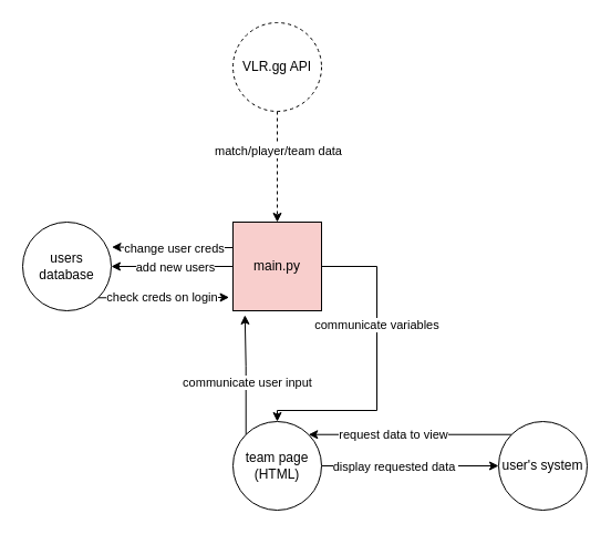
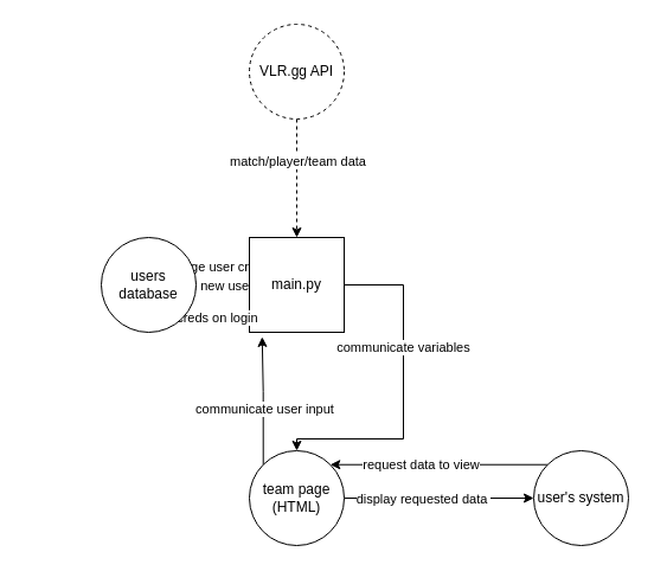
  <mxCell id="0" />
  <mxCell id="1" parent="0" />
  <mxCell id="2" style="edgeStyle=orthogonalEdgeStyle;rounded=0;orthogonalLoop=1;jettySize=auto;html=1;entryX=0.5;entryY=0;entryDx=0;entryDy=0;" edge="1" parent="1" source="8" target="19"><mxGeometry relative="1" as="geometry"><Array as="points"><mxPoint x="340" y="240" /><mxPoint x="340" y="370" /><mxPoint x="250" y="370" /></Array></mxGeometry></mxCell>
  <mxCell id="3" value="communicate variables" style="edgeLabel;html=1;align=center;verticalAlign=middle;resizable=0;points=[];" vertex="1" connectable="0" parent="2"><mxGeometry x="-0.269" y="-1" relative="1" as="geometry"><mxPoint as="offset" /></mxGeometry></mxCell>
  <mxCell id="4" style="edgeStyle=orthogonalEdgeStyle;rounded=0;orthogonalLoop=1;jettySize=auto;html=1;entryX=1;entryY=0.5;entryDx=0;entryDy=0;" edge="1" parent="1" source="8" target="11"><mxGeometry relative="1" as="geometry" /></mxCell>
  <mxCell id="5" value="add new users" style="edgeLabel;html=1;align=center;verticalAlign=middle;resizable=0;points=[];" vertex="1" connectable="0" parent="4"><mxGeometry x="-0.229" y="3" relative="1" as="geometry"><mxPoint x="-11" y="-3" as="offset" /></mxGeometry></mxCell>
  <mxCell id="6" style="edgeStyle=orthogonalEdgeStyle;rounded=0;orthogonalLoop=1;jettySize=auto;html=1;entryX=1.007;entryY=0.282;entryDx=0;entryDy=0;entryPerimeter=0;" edge="1" parent="1" source="8" target="11"><mxGeometry relative="1" as="geometry"><Array as="points"><mxPoint x="190" y="223" /><mxPoint x="190" y="223" /></Array></mxGeometry></mxCell>
  <mxCell id="7" value="change user creds" style="edgeLabel;html=1;align=center;verticalAlign=middle;resizable=0;points=[];" vertex="1" connectable="0" parent="6"><mxGeometry x="-0.269" y="1" relative="1" as="geometry"><mxPoint x="-13" as="offset" /></mxGeometry></mxCell>
- <mxCell id="8" value="main.py" style="whiteSpace=wrap;html=1;aspect=fixed;fillColor=#f8cecc;" vertex="1" parent="1"><mxGeometry x="210" y="200" width="80" height="80" as="geometry" /></mxCell>
+ <mxCell id="8" value="main.py" style="whiteSpace=wrap;html=1;aspect=fixed;" vertex="1" parent="1"><mxGeometry x="210" y="200" width="80" height="80" as="geometry" /></mxCell>
  <mxCell id="9" style="edgeStyle=orthogonalEdgeStyle;rounded=0;orthogonalLoop=1;jettySize=auto;html=1;exitX=1;exitY=1;exitDx=0;exitDy=0;entryX=-0.043;entryY=0.849;entryDx=0;entryDy=0;entryPerimeter=0;" edge="1" parent="1" source="11" target="8"><mxGeometry relative="1" as="geometry" /></mxCell>
  <mxCell id="10" value="check creds on login" style="edgeLabel;html=1;align=center;verticalAlign=middle;resizable=0;points=[];" vertex="1" connectable="0" parent="9"><mxGeometry x="0.349" relative="1" as="geometry"><mxPoint x="-22" as="offset" /></mxGeometry></mxCell>
- <mxCell id="11" value="users database" style="ellipse;whiteSpace=wrap;html=1;aspect=fixed;" vertex="1" parent="1"><mxGeometry x="20" y="200" width="80" height="80" as="geometry" /></mxCell>
+ <mxCell id="11" value="users database" style="ellipse;whiteSpace=wrap;html=1;aspect=fixed;" vertex="1" parent="1"><mxGeometry x="85" y="200" width="80" height="80" as="geometry" /></mxCell>
  <mxCell id="12" style="edgeStyle=orthogonalEdgeStyle;rounded=0;orthogonalLoop=1;jettySize=auto;html=1;exitX=0.5;exitY=1;exitDx=0;exitDy=0;entryX=0.5;entryY=0;entryDx=0;entryDy=0;dashed=1;" edge="1" parent="1" source="14" target="8"><mxGeometry relative="1" as="geometry" /></mxCell>
  <mxCell id="13" value="match/player/team data" style="edgeLabel;html=1;align=center;verticalAlign=middle;resizable=0;points=[];" vertex="1" connectable="0" parent="12"><mxGeometry x="-0.291" relative="1" as="geometry"><mxPoint as="offset" /></mxGeometry></mxCell>
  <mxCell id="14" value="VLR.gg API" style="ellipse;whiteSpace=wrap;html=1;aspect=fixed;dashed=1;" vertex="1" parent="1"><mxGeometry x="210" y="20" width="80" height="80" as="geometry" /></mxCell>
  <mxCell id="15" style="edgeStyle=orthogonalEdgeStyle;rounded=0;orthogonalLoop=1;jettySize=auto;html=1;" edge="1" parent="1" source="19" target="22"><mxGeometry relative="1" as="geometry" /></mxCell>
  <mxCell id="16" value="display requested data&amp;nbsp;" style="edgeLabel;html=1;align=center;verticalAlign=middle;resizable=0;points=[];" vertex="1" connectable="0" parent="15"><mxGeometry x="-0.254" y="-3" relative="1" as="geometry"><mxPoint x="6" y="-3" as="offset" /></mxGeometry></mxCell>
  <mxCell id="17" style="edgeStyle=orthogonalEdgeStyle;rounded=0;orthogonalLoop=1;jettySize=auto;html=1;exitX=0;exitY=0;exitDx=0;exitDy=0;entryX=0.135;entryY=1.049;entryDx=0;entryDy=0;entryPerimeter=0;" edge="1" parent="1" source="19" target="8"><mxGeometry relative="1" as="geometry" /></mxCell>
  <mxCell id="18" value="communicate user input" style="edgeLabel;html=1;align=center;verticalAlign=middle;resizable=0;points=[];" vertex="1" connectable="0" parent="17"><mxGeometry x="-0.128" y="-1" relative="1" as="geometry"><mxPoint as="offset" /></mxGeometry></mxCell>
  <mxCell id="19" value="team page (HTML)" style="ellipse;whiteSpace=wrap;html=1;aspect=fixed;" vertex="1" parent="1"><mxGeometry x="210" y="380" width="80" height="80" as="geometry" /></mxCell>
  <mxCell id="20" style="edgeStyle=orthogonalEdgeStyle;rounded=0;orthogonalLoop=1;jettySize=auto;html=1;exitX=0;exitY=0;exitDx=0;exitDy=0;entryX=1;entryY=0;entryDx=0;entryDy=0;" edge="1" parent="1" source="22" target="19"><mxGeometry relative="1" as="geometry" /></mxCell>
  <mxCell id="21" value="request data to view" style="edgeLabel;html=1;align=center;verticalAlign=middle;resizable=0;points=[];" vertex="1" connectable="0" parent="20"><mxGeometry x="0.166" relative="1" as="geometry"><mxPoint as="offset" /></mxGeometry></mxCell>
  <mxCell id="22" value="user's system" style="ellipse;whiteSpace=wrap;html=1;aspect=fixed;" vertex="1" parent="1"><mxGeometry x="450" y="380" width="80" height="80" as="geometry" /></mxCell>
